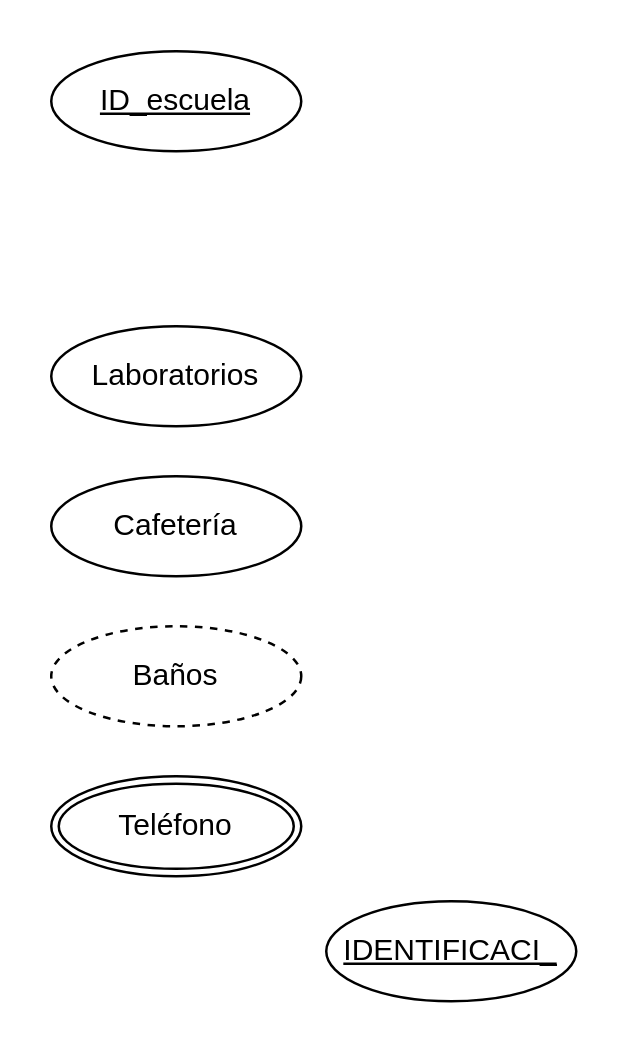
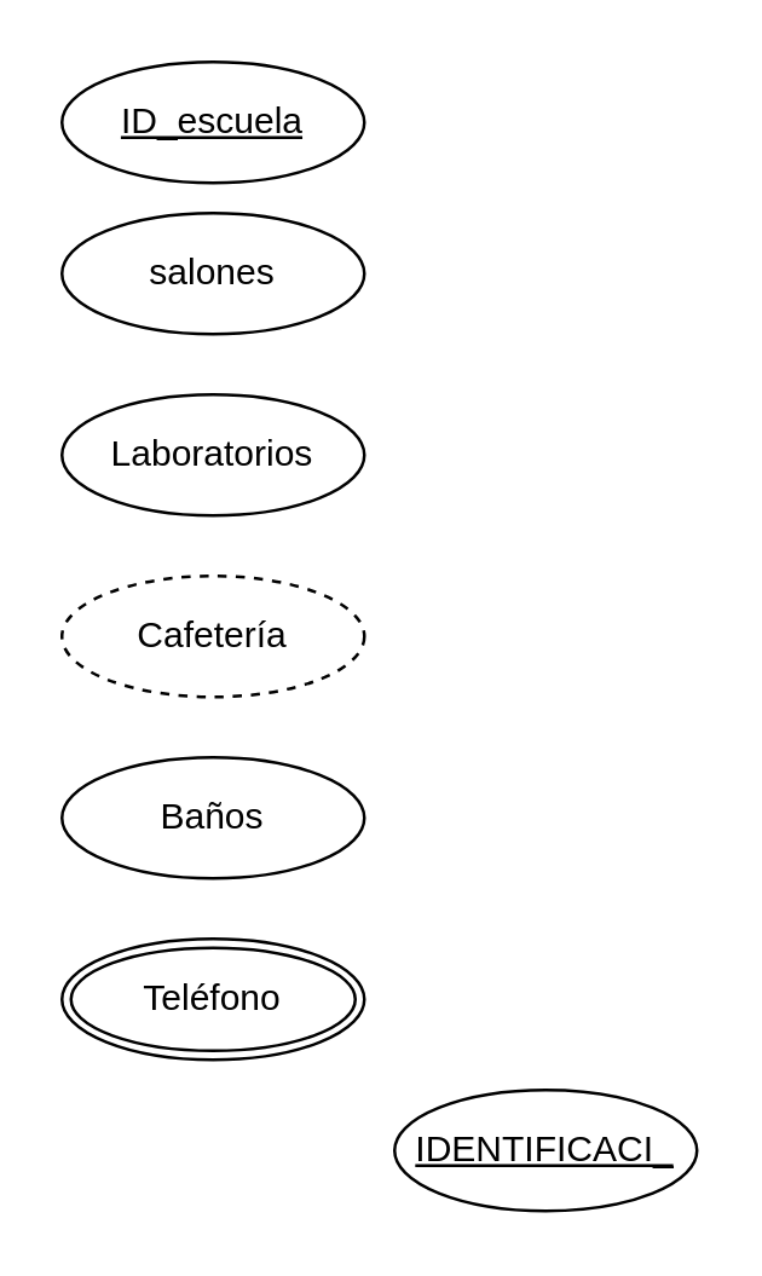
  <mxCell id="0" />
  <mxCell id="1" parent="0" />
  <mxCell id="2" value="Laboratorios" style="ellipse;whiteSpace=wrap;html=1;align=center;" vertex="1" parent="1"><mxGeometry x="20" y="130" width="100" height="40" as="geometry" /></mxCell>
- <mxCell id="4" value="Cafetería" style="ellipse;whiteSpace=wrap;html=1;align=center;" vertex="1" parent="1"><mxGeometry x="20" y="190" width="100" height="40" as="geometry" /></mxCell>
- <mxCell id="5" value="Baños" style="ellipse;whiteSpace=wrap;html=1;align=center;dashed=1;" vertex="1" parent="1"><mxGeometry x="20" y="250" width="100" height="40" as="geometry" /></mxCell>
+ <mxCell id="3" value="&lt;span class=&quot;selectable-text copyable-text&quot;&gt;salones&lt;/span&gt;" style="ellipse;whiteSpace=wrap;html=1;align=center;" vertex="1" parent="1"><mxGeometry x="20" y="70" width="100" height="40" as="geometry" /></mxCell>
+ <mxCell id="4" value="Cafetería" style="ellipse;whiteSpace=wrap;html=1;align=center;dashed=1;" vertex="1" parent="1"><mxGeometry x="20" y="190" width="100" height="40" as="geometry" /></mxCell>
+ <mxCell id="5" value="Baños" style="ellipse;whiteSpace=wrap;html=1;align=center;" vertex="1" parent="1"><mxGeometry x="20" y="250" width="100" height="40" as="geometry" /></mxCell>
  <mxCell id="6" value="Teléfono" style="ellipse;shape=doubleEllipse;margin=3;whiteSpace=wrap;html=1;align=center;" vertex="1" parent="1"><mxGeometry x="20" y="310" width="100" height="40" as="geometry" /></mxCell>
  <mxCell id="7" value="ID_escuela" style="ellipse;whiteSpace=wrap;html=1;align=center;fontStyle=4;" vertex="1" parent="1"><mxGeometry x="20" y="20" width="100" height="40" as="geometry" /></mxCell>
  <mxCell id="8" value="&lt;span style=&quot;text-decoration-line: underline;&quot;&gt;IDENTIFICACI_&lt;/span&gt;" style="ellipse;whiteSpace=wrap;html=1;align=center;" vertex="1" parent="1"><mxGeometry x="130" y="360" width="100" height="40" as="geometry" /></mxCell>
